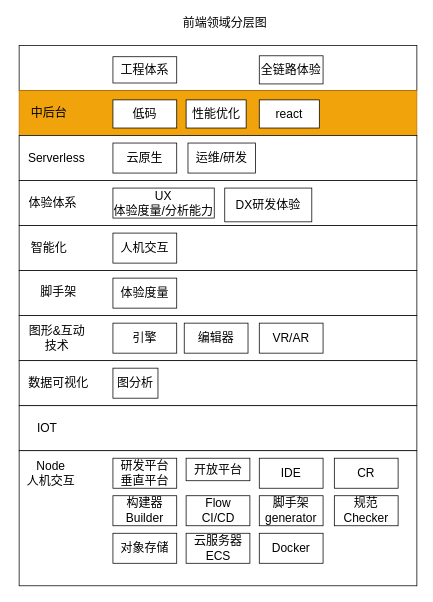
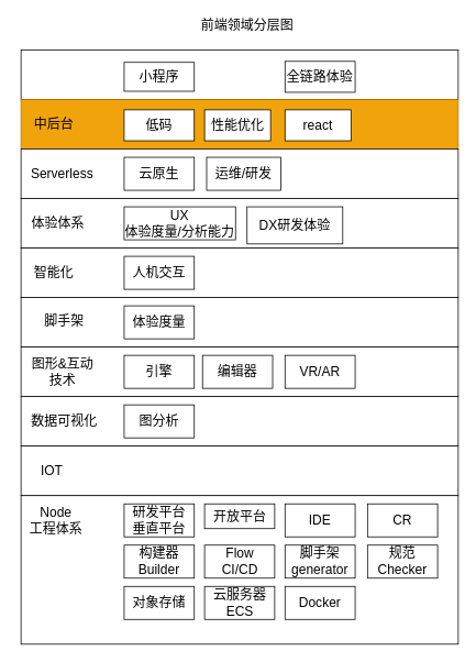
  <mxCell id="0" />
  <mxCell id="1" parent="0" />
  <mxCell id="2" value="" style="rounded=0;whiteSpace=wrap;html=1;" parent="1" vertex="1"><mxGeometry x="25" y="60" width="530" height="60" as="geometry" /></mxCell>
  <mxCell id="3" value="前端领域分层图" style="text;html=1;align=center;verticalAlign=middle;resizable=0;points=[];autosize=1;strokeColor=none;fillColor=none;fontSize=16;" parent="1" vertex="1"><mxGeometry x="234" y="20" width="130" height="20" as="geometry" /></mxCell>
  <mxCell id="4" value="" style="rounded=0;whiteSpace=wrap;html=1;fillColor=#f0a30a;fontColor=#000000;strokeColor=#BD7000;" parent="1" vertex="1"><mxGeometry x="25" y="120" width="530" height="60" as="geometry" /></mxCell>
  <mxCell id="5" value="" style="rounded=0;whiteSpace=wrap;html=1;" parent="1" vertex="1"><mxGeometry x="25" y="180" width="530" height="60" as="geometry" /></mxCell>
  <mxCell id="6" value="" style="rounded=0;whiteSpace=wrap;html=1;" parent="1" vertex="1"><mxGeometry x="25" y="240" width="530" height="60" as="geometry" /></mxCell>
  <mxCell id="7" value="" style="rounded=0;whiteSpace=wrap;html=1;" parent="1" vertex="1"><mxGeometry x="25" y="300" width="530" height="60" as="geometry" /></mxCell>
  <mxCell id="8" value="" style="rounded=0;whiteSpace=wrap;html=1;" parent="1" vertex="1"><mxGeometry x="25" y="360" width="530" height="60" as="geometry" /></mxCell>
  <mxCell id="9" value="中后台" style="text;html=1;strokeColor=none;fillColor=none;align=center;verticalAlign=middle;whiteSpace=wrap;rounded=0;fontSize=16;" parent="1" vertex="1"><mxGeometry x="35" y="135" width="60" height="30" as="geometry" /></mxCell>
  <mxCell id="10" value="Serverless" style="text;html=1;strokeColor=none;fillColor=none;align=center;verticalAlign=middle;whiteSpace=wrap;rounded=0;fontSize=16;" parent="1" vertex="1"><mxGeometry x="45" y="195" width="60" height="30" as="geometry" /></mxCell>
  <mxCell id="11" value="体验体系" style="text;html=1;strokeColor=none;fillColor=none;align=center;verticalAlign=middle;whiteSpace=wrap;rounded=0;fontSize=16;" parent="1" vertex="1"><mxGeometry x="35" y="255" width="70" height="30" as="geometry" /></mxCell>
  <mxCell id="12" value="智能化" style="text;html=1;strokeColor=none;fillColor=none;align=center;verticalAlign=middle;whiteSpace=wrap;rounded=0;fontSize=16;" parent="1" vertex="1"><mxGeometry x="30" y="315" width="70" height="30" as="geometry" /></mxCell>
  <mxCell id="13" value="脚手架" style="text;html=1;strokeColor=none;fillColor=none;align=center;verticalAlign=middle;whiteSpace=wrap;rounded=0;fontSize=16;" parent="1" vertex="1"><mxGeometry x="30" y="375" width="95" height="25" as="geometry" /></mxCell>
  <mxCell id="14" value="" style="rounded=0;whiteSpace=wrap;html=1;" parent="1" vertex="1"><mxGeometry x="25" y="420" width="530" height="60" as="geometry" /></mxCell>
  <mxCell id="15" value="图形&amp;amp;互动技术" style="text;html=1;strokeColor=none;fillColor=none;align=center;verticalAlign=middle;whiteSpace=wrap;rounded=0;fontSize=16;" parent="1" vertex="1"><mxGeometry x="32.5" y="435" width="85" height="30" as="geometry" /></mxCell>
  <mxCell id="16" value="" style="rounded=0;whiteSpace=wrap;html=1;" parent="1" vertex="1"><mxGeometry x="25" y="480" width="530" height="60" as="geometry" /></mxCell>
  <mxCell id="17" value="数据可视化" style="text;html=1;strokeColor=none;fillColor=none;align=center;verticalAlign=middle;whiteSpace=wrap;rounded=0;fontSize=16;" parent="1" vertex="1"><mxGeometry x="35" y="495" width="85" height="30" as="geometry" /></mxCell>
  <mxCell id="18" value="低码" style="rounded=0;whiteSpace=wrap;html=1;fontSize=16;" parent="1" vertex="1"><mxGeometry x="150" y="132.5" width="85" height="37.5" as="geometry" /></mxCell>
- <mxCell id="19" value="工程体系" style="rounded=0;whiteSpace=wrap;html=1;fontSize=16;" parent="1" vertex="1"><mxGeometry x="150" y="75" width="85" height="35" as="geometry" /></mxCell>
+ <mxCell id="19" value="小程序" style="rounded=0;whiteSpace=wrap;html=1;fontSize=16;" parent="1" vertex="1"><mxGeometry x="150" y="75" width="85" height="35" as="geometry" /></mxCell>
  <mxCell id="20" value="云原生" style="rounded=0;whiteSpace=wrap;html=1;fontSize=16;" parent="1" vertex="1"><mxGeometry x="150" y="190" width="85" height="40" as="geometry" /></mxCell>
  <mxCell id="21" value="运维/研发" style="rounded=0;whiteSpace=wrap;html=1;fontSize=16;" parent="1" vertex="1"><mxGeometry x="250" y="190" width="90" height="40" as="geometry" /></mxCell>
  <mxCell id="22" value="全链路体验" style="rounded=0;whiteSpace=wrap;html=1;fontSize=16;" parent="1" vertex="1"><mxGeometry x="345" y="73.75" width="85" height="37.5" as="geometry" /></mxCell>
  <mxCell id="23" value="UX&lt;br&gt;体验度量/分析能力" style="rounded=0;whiteSpace=wrap;html=1;fontSize=16;" parent="1" vertex="1"><mxGeometry x="150" y="250" width="135" height="40" as="geometry" /></mxCell>
  <mxCell id="24" value="DX研发体验" style="rounded=0;whiteSpace=wrap;html=1;fontSize=16;" parent="1" vertex="1"><mxGeometry x="299" y="250" width="116" height="45" as="geometry" /></mxCell>
  <mxCell id="25" value="人机交互" style="rounded=0;whiteSpace=wrap;html=1;fontSize=16;" parent="1" vertex="1"><mxGeometry x="150" y="310" width="85" height="40" as="geometry" /></mxCell>
  <mxCell id="26" value="体验度量" style="rounded=0;whiteSpace=wrap;html=1;fontSize=16;" parent="1" vertex="1"><mxGeometry x="150" y="370" width="85" height="40" as="geometry" /></mxCell>
  <mxCell id="27" value="引擎" style="rounded=0;whiteSpace=wrap;html=1;fontSize=16;" parent="1" vertex="1"><mxGeometry x="150" y="430" width="85" height="40" as="geometry" /></mxCell>
  <mxCell id="28" value="编辑器" style="rounded=0;whiteSpace=wrap;html=1;fontSize=16;" parent="1" vertex="1"><mxGeometry x="245" y="430" width="85" height="40" as="geometry" /></mxCell>
  <mxCell id="29" value="VR/AR" style="rounded=0;whiteSpace=wrap;html=1;fontSize=16;" parent="1" vertex="1"><mxGeometry x="345" y="430" width="85" height="40" as="geometry" /></mxCell>
- <mxCell id="30" value="图分析" style="rounded=0;whiteSpace=wrap;html=1;fontSize=16;" parent="1" vertex="1"><mxGeometry x="150" y="490" width="60" height="40" as="geometry" /></mxCell>
+ <mxCell id="30" value="图分析" style="rounded=0;whiteSpace=wrap;html=1;fontSize=16;" parent="1" vertex="1"><mxGeometry x="150" y="490" width="85" height="40" as="geometry" /></mxCell>
  <mxCell id="31" value="" style="rounded=0;whiteSpace=wrap;html=1;" parent="1" vertex="1"><mxGeometry x="25" y="540" width="530" height="60" as="geometry" /></mxCell>
  <mxCell id="32" value="IOT" style="text;html=1;strokeColor=none;fillColor=none;align=center;verticalAlign=middle;whiteSpace=wrap;rounded=0;fontSize=16;" parent="1" vertex="1"><mxGeometry x="20" y="555" width="85" height="30" as="geometry" /></mxCell>
  <mxCell id="33" value="" style="rounded=0;whiteSpace=wrap;html=1;" parent="1" vertex="1"><mxGeometry x="25" y="600" width="530" height="180" as="geometry" /></mxCell>
- <mxCell id="34" value="Node&lt;br&gt;人机交互" style="text;html=1;strokeColor=none;fillColor=none;align=center;verticalAlign=middle;whiteSpace=wrap;rounded=0;fontSize=16;" parent="1" vertex="1"><mxGeometry x="25" y="615" width="85" height="30" as="geometry" /></mxCell>
+ <mxCell id="34" value="Node&lt;br&gt;工程体系" style="text;html=1;strokeColor=none;fillColor=none;align=center;verticalAlign=middle;whiteSpace=wrap;rounded=0;fontSize=16;" parent="1" vertex="1"><mxGeometry x="25" y="615" width="85" height="30" as="geometry" /></mxCell>
  <mxCell id="35" value="构建器&lt;br&gt;Builder" style="rounded=0;whiteSpace=wrap;html=1;fontSize=16;" parent="1" vertex="1"><mxGeometry x="150" y="660" width="85" height="40" as="geometry" /></mxCell>
  <mxCell id="36" value="Flow&lt;br&gt;CI/CD" style="rounded=0;whiteSpace=wrap;html=1;fontSize=16;" parent="1" vertex="1"><mxGeometry x="247.5" y="660" width="85" height="40" as="geometry" /></mxCell>
  <mxCell id="37" value="规范Checker" style="rounded=0;whiteSpace=wrap;html=1;fontSize=16;" parent="1" vertex="1"><mxGeometry x="445" y="660" width="85" height="40" as="geometry" /></mxCell>
  <mxCell id="38" value="IDE" style="rounded=0;whiteSpace=wrap;html=1;fontSize=16;" parent="1" vertex="1"><mxGeometry x="345" y="610" width="85" height="40" as="geometry" /></mxCell>
  <mxCell id="39" value="开放平台" style="rounded=0;whiteSpace=wrap;html=1;fontSize=16;" parent="1" vertex="1"><mxGeometry x="247.5" y="610" width="85" height="30" as="geometry" /></mxCell>
  <mxCell id="40" value="研发平台&lt;br&gt;垂直平台" style="rounded=0;whiteSpace=wrap;html=1;fontSize=16;" parent="1" vertex="1"><mxGeometry x="150" y="610" width="85" height="40" as="geometry" /></mxCell>
  <mxCell id="41" value="脚手架&lt;br&gt;generator" style="rounded=0;whiteSpace=wrap;html=1;fontSize=16;" parent="1" vertex="1"><mxGeometry x="345" y="660" width="85" height="40" as="geometry" /></mxCell>
  <mxCell id="42" value="CR" style="rounded=0;whiteSpace=wrap;html=1;fontSize=16;" parent="1" vertex="1"><mxGeometry x="445" y="610" width="85" height="40" as="geometry" /></mxCell>
  <mxCell id="43" value="对象存储" style="rounded=0;whiteSpace=wrap;html=1;fontSize=16;" parent="1" vertex="1"><mxGeometry x="150" y="710" width="85" height="40" as="geometry" /></mxCell>
  <mxCell id="44" value="云服务器ECS" style="rounded=0;whiteSpace=wrap;html=1;fontSize=16;" parent="1" vertex="1"><mxGeometry x="247.5" y="710" width="85" height="40" as="geometry" /></mxCell>
  <mxCell id="45" value="Docker" style="rounded=0;whiteSpace=wrap;html=1;fontSize=16;" parent="1" vertex="1"><mxGeometry x="345" y="710" width="85" height="40" as="geometry" /></mxCell>
  <mxCell id="46" value="性能优化" style="rounded=0;whiteSpace=wrap;html=1;fontSize=16;" parent="1" vertex="1"><mxGeometry x="247.5" y="132.5" width="80" height="37.5" as="geometry" /></mxCell>
  <mxCell id="47" value="react" style="rounded=0;whiteSpace=wrap;html=1;fontSize=16;" parent="1" vertex="1"><mxGeometry x="345" y="132.5" width="80" height="37.5" as="geometry" /></mxCell>
